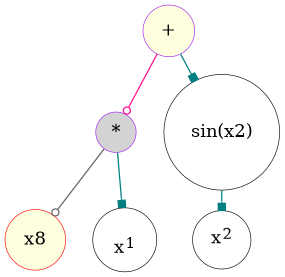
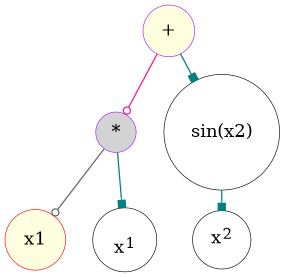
  digraph {
    nodesep=0.3
    ranksep=0.2
    node [penwidth=0.5 shape=circle]
    edge [arrowsize=0.7 color=teal arrowhead=box]
    n1 [height=.1 label="+" width=.1 style=filled fillcolor=lightyellow color=purple]
    n2 [height=.1 label="*" width=.1 style=filled fillcolor=lightgrey color=purple]
    n3 [height=.1 label=<sin(x2)> width=.1]
-   n4 [height=.1 label=x8 width=.1 style=filled fillcolor=lightyellow color=red]
+   n4 [height=.1 label=x1 width=.1 style=filled fillcolor=lightyellow color=red]
    n5 [height=.1 label=<<br/>x<sup>1</sup>> width=.1]
    n6 [height=.1 label=<x<sup>2</sup>> width=.1]
    n1 -> n2 [color=deeppink arrowhead=odot]
    n1 -> n3
    n2 -> n4 [color=gray40 arrowhead=odot]
    n2 -> n5
    n3 -> n6
  }
